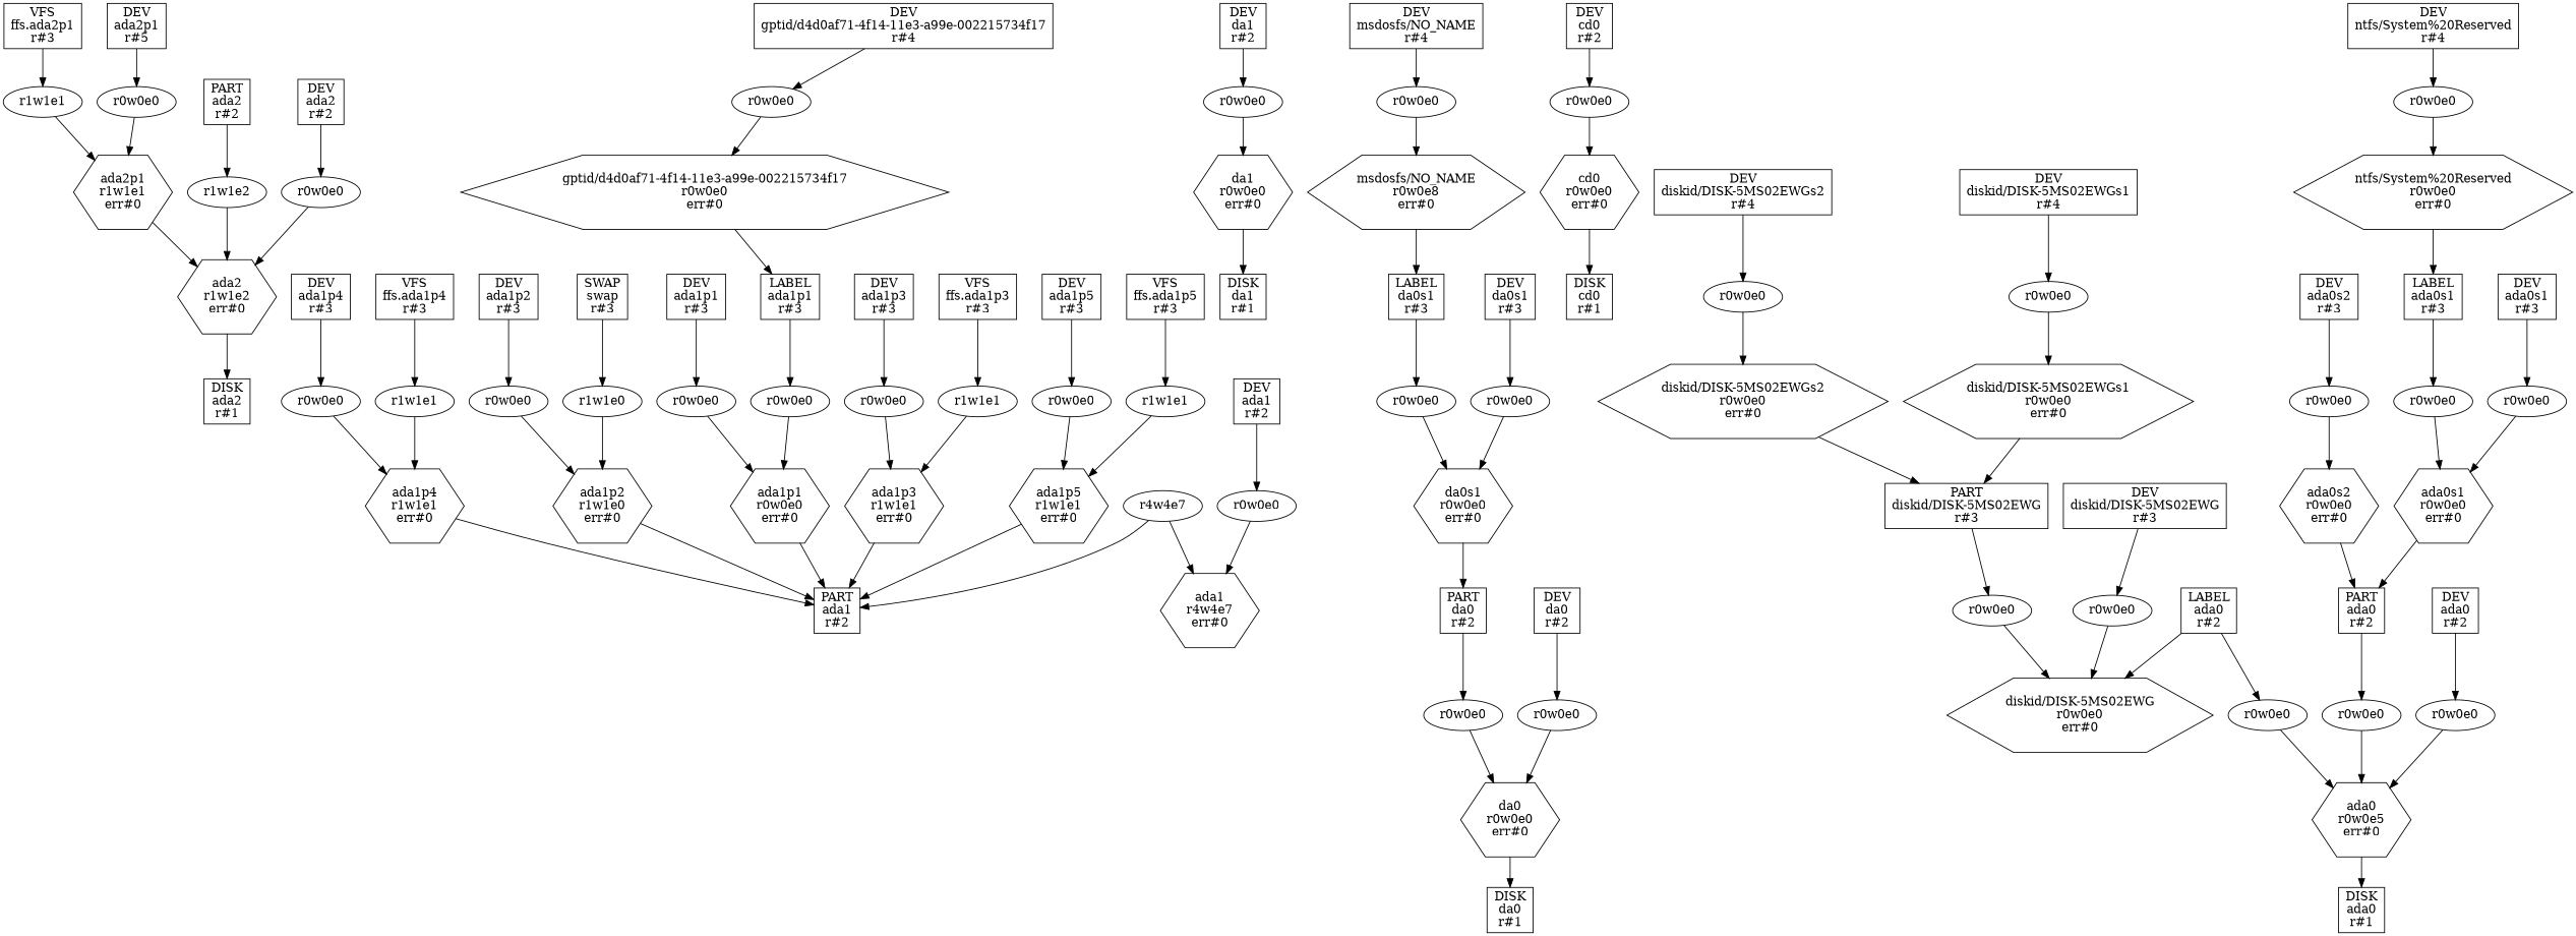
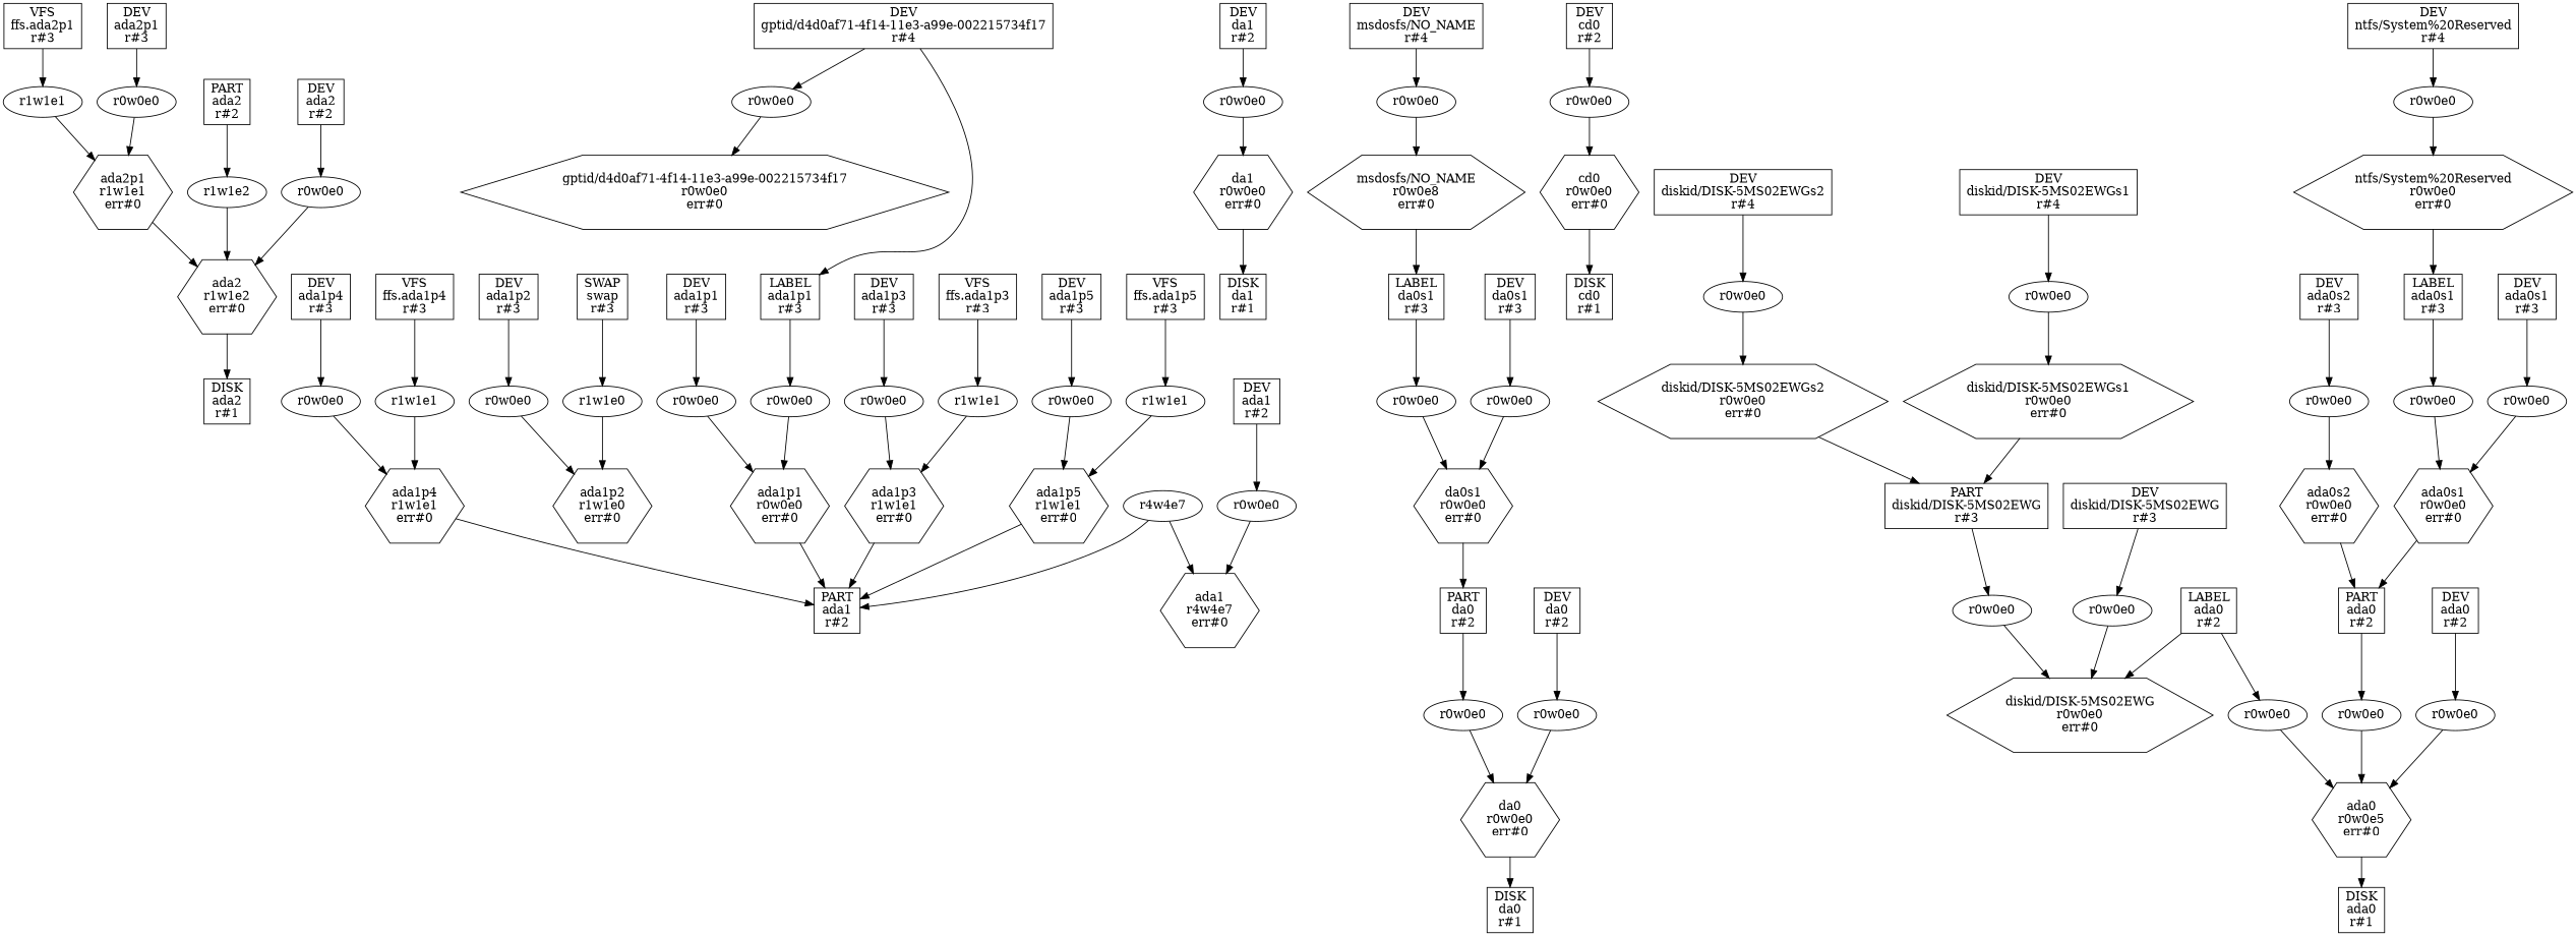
  digraph {
    node [shape=box]
    n1 [label="VFS\nffs.ada2p1\nr#3"]
    n2 [label=r1w1e1 shape=""]
    n3 [label="ada2p1\nr1w1e1\nerr#0" shape=hexagon]
    n4 [label="ada2\nr1w1e2\nerr#0" shape=hexagon]
    n5 [label="PART\nada2\nr#2"]
    n6 [label=r1w1e2 shape=""]
    n7 [label="VFS\nffs.ada1p4\nr#3"]
    n8 [label=r1w1e1 shape=""]
    n9 [label="ada1p4\nr1w1e1\nerr#0" shape=hexagon]
    n10 [label="PART\nada1\nr#2"]
    n11 [label="VFS\nffs.ada1p3\nr#3"]
    n12 [label=r1w1e1 shape=""]
    n13 [label="ada1p3\nr1w1e1\nerr#0" shape=hexagon]
    n14 [label="VFS\nffs.ada1p5\nr#3"]
    n15 [label=r1w1e1 shape=""]
    n16 [label="ada1p5\nr1w1e1\nerr#0" shape=hexagon]
    n17 [label="SWAP\nswap\nr#3"]
    n18 [label=r1w1e0 shape=""]
    n19 [label="ada1p2\nr1w1e0\nerr#0" shape=hexagon]
    n20 [label="DISK\nda1\nr#1"]
    n21 [label="da1\nr0w0e0\nerr#0" shape=hexagon]
    n22 [label="DISK\nda0\nr#1"]
    n23 [label="da0\nr0w0e0\nerr#0" shape=hexagon]
    n24 [label="DISK\ncd0\nr#1"]
    n25 [label="cd0\nr0w0e0\nerr#0" shape=hexagon]
    n26 [label="DISK\nada2\nr#1"]
    n27 [label="ada1\nr4w4e7\nerr#0" shape=hexagon]
    n28 [label="DISK\nada0\nr#1"]
    n29 [label="ada0\nr0w0e5\nerr#0" shape=hexagon]
    n30 [label="DEV\nmsdosfs/NO_NAME\nr#4"]
    n31 [label=r0w0e0 shape=""]
    n32 [label="msdosfs/NO_NAME\nr0w0e8\nerr#0" shape=hexagon]
    n33 [label="LABEL\nda0s1\nr#3"]
    n34 [label=r0w0e0 shape=""]
    n35 [label="DEV\nda1\nr#2"]
    n36 [label=r0w0e0 shape=""]
    n37 [label="DEV\nda0s1\nr#3"]
    n38 [label=r0w0e0 shape=""]
    n39 [label="da0s1\nr0w0e0\nerr#0" shape=hexagon]
    n40 [label="PART\nda0\nr#2"]
    n41 [label=r0w0e0 shape=""]
    n42 [label="DEV\nda0\nr#2"]
    n43 [label=r0w0e0 shape=""]
-   n44 [label="DEV\nada2p1\nr#5"]
+   n44 [label="DEV\nada2p1\nr#3"]
    n45 [label=r0w0e0 shape=""]
    n46 [label="DEV\ngptid/d4d0af71-4f14-11e3-a99e-002215734f17\nr#4"]
    n47 [label=r0w0e0 shape=""]
    n48 [label="gptid/d4d0af71-4f14-11e3-a99e-002215734f17\nr0w0e0\nerr#0" shape=hexagon]
    n49 [label="LABEL\nada1p1\nr#3"]
    n50 [label=r0w0e0 shape=""]
    n51 [label="DEV\ndiskid/DISK-5MS02EWGs2\nr#4"]
    n52 [label=r0w0e0 shape=""]
    n53 [label="diskid/DISK-5MS02EWGs2\nr0w0e0\nerr#0" shape=hexagon]
    n54 [label="PART\ndiskid/DISK-5MS02EWG\nr#3"]
    n55 [label=r0w0e0 shape=""]
    n56 [label="DEV\ndiskid/DISK-5MS02EWGs1\nr#4"]
    n57 [label=r0w0e0 shape=""]
    n58 [label="diskid/DISK-5MS02EWGs1\nr0w0e0\nerr#0" shape=hexagon]
    n59 [label="DEV\nntfs/System%20Reserved\nr#4"]
    n60 [label=r0w0e0 shape=""]
    n61 [label="ntfs/System%20Reserved\nr0w0e0\nerr#0" shape=hexagon]
    n62 [label="LABEL\nada0s1\nr#3"]
    n63 [label=r0w0e0 shape=""]
    n64 [label="DEV\ncd0\nr#2"]
    n65 [label=r0w0e0 shape=""]
    n66 [label="DEV\nada2\nr#2"]
    n67 [label=r0w0e0 shape=""]
    n68 [label="DEV\nada1p5\nr#3"]
    n69 [label=r0w0e0 shape=""]
    n70 [label="DEV\nada1p4\nr#3"]
    n71 [label=r0w0e0 shape=""]
    n72 [label="DEV\nada1p3\nr#3"]
    n73 [label=r0w0e0 shape=""]
    n74 [label="DEV\nada1p2\nr#3"]
    n75 [label=r0w0e0 shape=""]
    n76 [label="DEV\nada1p1\nr#3"]
    n77 [label=r0w0e0 shape=""]
    n78 [label="ada1p1\nr0w0e0\nerr#0" shape=hexagon]
    n79 [label="DEV\ndiskid/DISK-5MS02EWG\nr#3"]
    n80 [label=r0w0e0 shape=""]
    n81 [label="diskid/DISK-5MS02EWG\nr0w0e0\nerr#0" shape=hexagon]
    n82 [label="LABEL\nada0\nr#2"]
    n83 [label=r0w0e0 shape=""]
    n84 [label="DEV\nada0s2\nr#3"]
    n85 [label=r0w0e0 shape=""]
    n86 [label="ada0s2\nr0w0e0\nerr#0" shape=hexagon]
    n87 [label="PART\nada0\nr#2"]
    n88 [label=r0w0e0 shape=""]
    n89 [label="DEV\nada0s1\nr#3"]
    n90 [label=r0w0e0 shape=""]
    n91 [label="ada0s1\nr0w0e0\nerr#0" shape=hexagon]
    n92 [label="DEV\nada1\nr#2"]
    n93 [label=r0w0e0 shape=""]
    n94 [label="DEV\nada0\nr#2"]
    n95 [label=r0w0e0 shape=""]
    n96 [label=r4w4e7 shape=""]
    n1 -> n2
    n2 -> n3
    n3 -> n4
    n4 -> n26
    n5 -> n6
    n6 -> n4
    n7 -> n8
    n8 -> n9
    n9 -> n10
    n11 -> n12
    n12 -> n13
    n13 -> n10
    n14 -> n15
    n15 -> n16
    n16 -> n10
    n17 -> n18
    n18 -> n19
-   n19 -> n10
    n21 -> n20
    n23 -> n22
    n25 -> n24
    n29 -> n28
    n30 -> n31
    n31 -> n32
    n32 -> n33
    n33 -> n34
    n34 -> n39
    n35 -> n36
    n36 -> n21
    n37 -> n38
    n38 -> n39
    n39 -> n40
    n40 -> n41
    n41 -> n23
    n42 -> n43
    n43 -> n23
    n44 -> n45
    n45 -> n3
    n46 -> n47
    n47 -> n48
-   n48 -> n49
+   n46 -> n49
    n49 -> n50
    n50 -> n78
    n51 -> n52
    n52 -> n53
    n53 -> n54
    n54 -> n55
    n55 -> n81
    n56 -> n57
    n57 -> n58
    n58 -> n54
    n59 -> n60
    n60 -> n61
    n61 -> n62
    n62 -> n63
    n63 -> n91
    n64 -> n65
    n65 -> n25
    n66 -> n67
    n67 -> n4
    n68 -> n69
    n69 -> n16
    n70 -> n71
    n71 -> n9
    n72 -> n73
    n73 -> n13
    n74 -> n75
    n75 -> n19
    n76 -> n77
    n77 -> n78
    n78 -> n10
    n79 -> n80
    n80 -> n81
    n82 -> n81
    n82 -> n83
    n83 -> n29
    n84 -> n85
    n85 -> n86
    n86 -> n87
    n87 -> n88
    n88 -> n29
    n89 -> n90
    n90 -> n91
    n91 -> n87
    n92 -> n93
    n93 -> n27
    n94 -> n95
    n95 -> n29
    n96 -> n10
    n96 -> n27
  }
